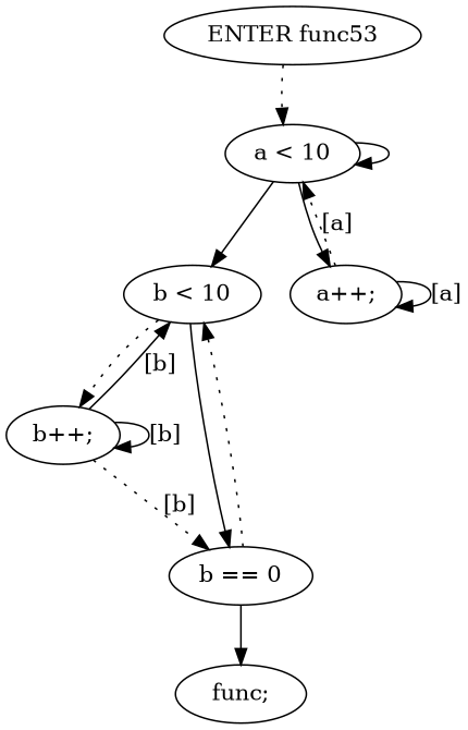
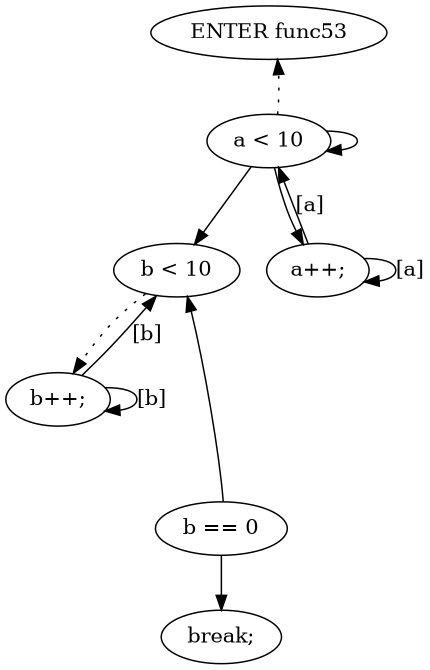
  digraph {
    edge [style=solid]
    n1 [label="ENTER func53"]
    n2 [label="a < 10"]
    n3 [label="b < 10"]
    n4 [label="a++;"]
    n5 [label="b++;"]
    n6 [label="b == 0"]
-   n7 [label="func;"]
-   n1 -> n2 [style=dotted]
+   n7 [label="break;"]
+   n2 -> n1 [style=dotted]
    n2 -> n2
    n2 -> n3
    n2 -> n4
    n3 -> n5 [style=dotted]
-   n3 -> n6
-   n4 -> n2 [label="[a]" style=dotted]
+   n4 -> n2 [label="[a]"]
    n4 -> n4 [label="[a]"]
    n5 -> n3 [label="[b]"]
    n5 -> n5 [label="[b]"]
-   n5 -> n6 [label="[b]" style=dotted]
-   n6 -> n3 [style=dotted]
+   n6 -> n3
    n6 -> n7
  }
